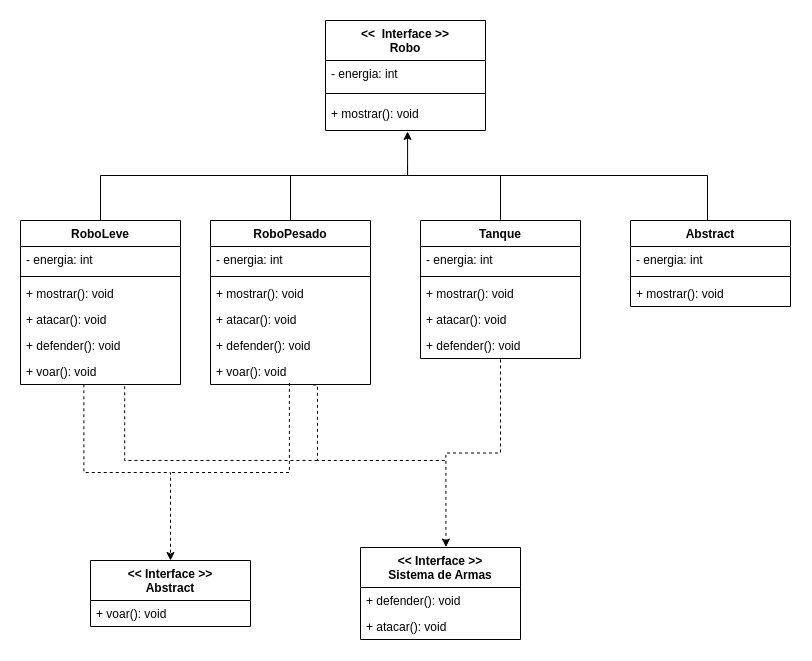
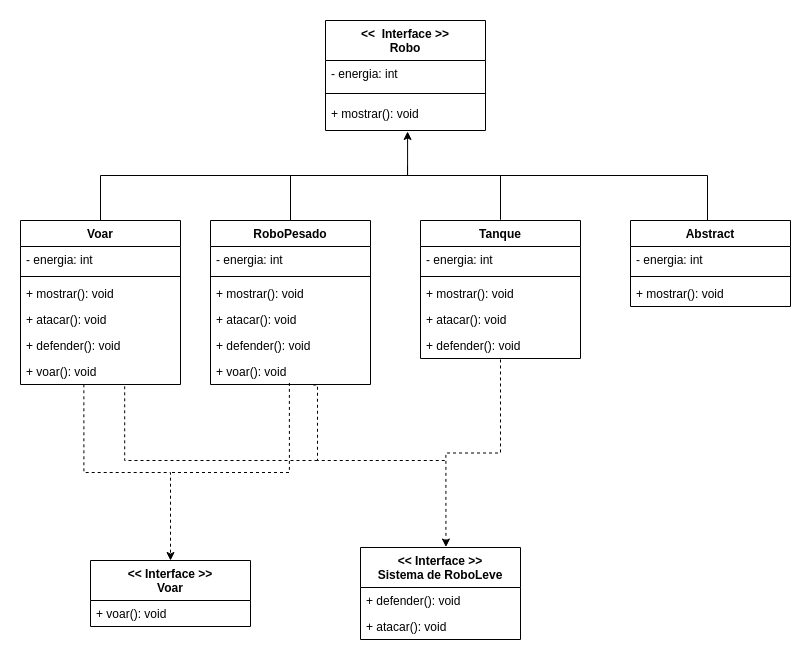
  <mxCell id="0" />
  <mxCell id="1" parent="0" />
  <mxCell id="2" value="&amp;lt;&amp;lt;&amp;nbsp; Interface &amp;gt;&amp;gt;&lt;br&gt;Robo" style="swimlane;fontStyle=1;align=center;verticalAlign=top;childLayout=stackLayout;horizontal=1;startSize=40;horizontalStack=0;resizeParent=1;resizeParentMax=0;resizeLast=0;collapsible=1;marginBottom=0;whiteSpace=wrap;html=1;" vertex="1" parent="1"><mxGeometry x="325" y="20" width="160" height="110" as="geometry" /></mxCell>
  <mxCell id="3" value="- energia: int" style="text;strokeColor=none;fillColor=none;align=left;verticalAlign=top;spacingLeft=4;spacingRight=4;overflow=hidden;rotatable=0;points=[[0,0.5],[1,0.5]];portConstraint=eastwest;whiteSpace=wrap;html=1;" vertex="1" parent="2"><mxGeometry y="40" width="160" height="26" as="geometry" /></mxCell>
  <mxCell id="4" value="" style="line;strokeWidth=1;fillColor=none;align=left;verticalAlign=middle;spacingTop=-1;spacingLeft=3;spacingRight=3;rotatable=0;labelPosition=right;points=[];portConstraint=eastwest;strokeColor=inherit;" vertex="1" parent="2"><mxGeometry y="66" width="160" height="14" as="geometry" /></mxCell>
  <mxCell id="5" value="+ mostrar(): void&amp;nbsp;" style="text;strokeColor=none;fillColor=none;align=left;verticalAlign=top;spacingLeft=4;spacingRight=4;overflow=hidden;rotatable=0;points=[[0,0.5],[1,0.5]];portConstraint=eastwest;whiteSpace=wrap;html=1;" vertex="1" parent="2"><mxGeometry y="80" width="160" height="30" as="geometry" /></mxCell>
  <mxCell id="6" style="edgeStyle=orthogonalEdgeStyle;rounded=0;orthogonalLoop=1;jettySize=auto;html=1;exitX=0.5;exitY=0;exitDx=0;exitDy=0;entryX=0.513;entryY=1.033;entryDx=0;entryDy=0;entryPerimeter=0;" edge="1" parent="1" source="8" target="5"><mxGeometry relative="1" as="geometry"><mxPoint x="100" y="180" as="targetPoint" /></mxGeometry></mxCell>
  <mxCell id="7" style="edgeStyle=orthogonalEdgeStyle;rounded=0;orthogonalLoop=1;jettySize=auto;html=1;entryX=0.5;entryY=0;entryDx=0;entryDy=0;exitX=0.396;exitY=0.992;exitDx=0;exitDy=0;exitPerimeter=0;dashed=1;" edge="1" parent="1" source="14" target="39"><mxGeometry relative="1" as="geometry"><mxPoint x="70" y="390" as="sourcePoint" /><Array as="points"><mxPoint x="83" y="472" /><mxPoint x="170" y="472" /></Array></mxGeometry></mxCell>
- <mxCell id="8" value="RoboLeve" style="swimlane;fontStyle=1;align=center;verticalAlign=top;childLayout=stackLayout;horizontal=1;startSize=26;horizontalStack=0;resizeParent=1;resizeParentMax=0;resizeLast=0;collapsible=1;marginBottom=0;whiteSpace=wrap;html=1;" vertex="1" parent="1"><mxGeometry x="20" y="220" width="160" height="164" as="geometry" /></mxCell>
+ <mxCell id="8" value="Voar" style="swimlane;fontStyle=1;align=center;verticalAlign=top;childLayout=stackLayout;horizontal=1;startSize=26;horizontalStack=0;resizeParent=1;resizeParentMax=0;resizeLast=0;collapsible=1;marginBottom=0;whiteSpace=wrap;html=1;" vertex="1" parent="1"><mxGeometry x="20" y="220" width="160" height="164" as="geometry" /></mxCell>
  <mxCell id="9" value="- energia: int" style="text;strokeColor=none;fillColor=none;align=left;verticalAlign=top;spacingLeft=4;spacingRight=4;overflow=hidden;rotatable=0;points=[[0,0.5],[1,0.5]];portConstraint=eastwest;whiteSpace=wrap;html=1;" vertex="1" parent="8"><mxGeometry y="26" width="160" height="26" as="geometry" /></mxCell>
  <mxCell id="10" value="" style="line;strokeWidth=1;fillColor=none;align=left;verticalAlign=middle;spacingTop=-1;spacingLeft=3;spacingRight=3;rotatable=0;labelPosition=right;points=[];portConstraint=eastwest;strokeColor=inherit;" vertex="1" parent="8"><mxGeometry y="52" width="160" height="8" as="geometry" /></mxCell>
  <mxCell id="11" value="+ mostrar(): void" style="text;strokeColor=none;fillColor=none;align=left;verticalAlign=top;spacingLeft=4;spacingRight=4;overflow=hidden;rotatable=0;points=[[0,0.5],[1,0.5]];portConstraint=eastwest;whiteSpace=wrap;html=1;" vertex="1" parent="8"><mxGeometry y="60" width="160" height="26" as="geometry" /></mxCell>
  <mxCell id="12" value="+ atacar(): void" style="text;strokeColor=none;fillColor=none;align=left;verticalAlign=top;spacingLeft=4;spacingRight=4;overflow=hidden;rotatable=0;points=[[0,0.5],[1,0.5]];portConstraint=eastwest;whiteSpace=wrap;html=1;" vertex="1" parent="8"><mxGeometry y="86" width="160" height="26" as="geometry" /></mxCell>
  <mxCell id="13" value="+ defender(): void" style="text;strokeColor=none;fillColor=none;align=left;verticalAlign=top;spacingLeft=4;spacingRight=4;overflow=hidden;rotatable=0;points=[[0,0.5],[1,0.5]];portConstraint=eastwest;whiteSpace=wrap;html=1;" vertex="1" parent="8"><mxGeometry y="112" width="160" height="26" as="geometry" /></mxCell>
  <mxCell id="14" value="+ voar(): void" style="text;strokeColor=none;fillColor=none;align=left;verticalAlign=top;spacingLeft=4;spacingRight=4;overflow=hidden;rotatable=0;points=[[0,0.5],[1,0.5]];portConstraint=eastwest;whiteSpace=wrap;html=1;" vertex="1" parent="8"><mxGeometry y="138" width="160" height="26" as="geometry" /></mxCell>
  <mxCell id="15" style="edgeStyle=orthogonalEdgeStyle;rounded=0;orthogonalLoop=1;jettySize=auto;html=1;exitX=0.5;exitY=0;exitDx=0;exitDy=0;endArrow=none;endFill=0;" edge="1" parent="1"><mxGeometry relative="1" as="geometry"><mxPoint x="290" y="175" as="targetPoint" /><mxPoint x="290" y="225" as="sourcePoint" /></mxGeometry></mxCell>
  <mxCell id="16" style="edgeStyle=orthogonalEdgeStyle;rounded=0;orthogonalLoop=1;jettySize=auto;html=1;exitX=0.493;exitY=0.939;exitDx=0;exitDy=0;endArrow=none;endFill=0;exitPerimeter=0;dashed=1;" edge="1" parent="1" source="23"><mxGeometry relative="1" as="geometry"><mxPoint x="170" y="472" as="targetPoint" /><mxPoint x="293.48" y="386.548" as="sourcePoint" /><Array as="points"><mxPoint x="289" y="472" /><mxPoint x="220" y="472" /></Array></mxGeometry></mxCell>
  <mxCell id="17" value="RoboPesado" style="swimlane;fontStyle=1;align=center;verticalAlign=top;childLayout=stackLayout;horizontal=1;startSize=26;horizontalStack=0;resizeParent=1;resizeParentMax=0;resizeLast=0;collapsible=1;marginBottom=0;whiteSpace=wrap;html=1;" vertex="1" parent="1"><mxGeometry x="210" y="220" width="160" height="164" as="geometry" /></mxCell>
  <mxCell id="18" value="- energia: int" style="text;strokeColor=none;fillColor=none;align=left;verticalAlign=top;spacingLeft=4;spacingRight=4;overflow=hidden;rotatable=0;points=[[0,0.5],[1,0.5]];portConstraint=eastwest;whiteSpace=wrap;html=1;" vertex="1" parent="17"><mxGeometry y="26" width="160" height="26" as="geometry" /></mxCell>
  <mxCell id="19" value="" style="line;strokeWidth=1;fillColor=none;align=left;verticalAlign=middle;spacingTop=-1;spacingLeft=3;spacingRight=3;rotatable=0;labelPosition=right;points=[];portConstraint=eastwest;strokeColor=inherit;" vertex="1" parent="17"><mxGeometry y="52" width="160" height="8" as="geometry" /></mxCell>
  <mxCell id="20" value="+ mostrar(): void" style="text;strokeColor=none;fillColor=none;align=left;verticalAlign=top;spacingLeft=4;spacingRight=4;overflow=hidden;rotatable=0;points=[[0,0.5],[1,0.5]];portConstraint=eastwest;whiteSpace=wrap;html=1;" vertex="1" parent="17"><mxGeometry y="60" width="160" height="26" as="geometry" /></mxCell>
  <mxCell id="21" value="+ atacar(): void" style="text;strokeColor=none;fillColor=none;align=left;verticalAlign=top;spacingLeft=4;spacingRight=4;overflow=hidden;rotatable=0;points=[[0,0.5],[1,0.5]];portConstraint=eastwest;whiteSpace=wrap;html=1;" vertex="1" parent="17"><mxGeometry y="86" width="160" height="26" as="geometry" /></mxCell>
  <mxCell id="22" value="+ defender(): void" style="text;strokeColor=none;fillColor=none;align=left;verticalAlign=top;spacingLeft=4;spacingRight=4;overflow=hidden;rotatable=0;points=[[0,0.5],[1,0.5]];portConstraint=eastwest;whiteSpace=wrap;html=1;" vertex="1" parent="17"><mxGeometry y="112" width="160" height="26" as="geometry" /></mxCell>
  <mxCell id="23" value="+ voar(): void" style="text;strokeColor=none;fillColor=none;align=left;verticalAlign=top;spacingLeft=4;spacingRight=4;overflow=hidden;rotatable=0;points=[[0,0.5],[1,0.5]];portConstraint=eastwest;whiteSpace=wrap;html=1;" vertex="1" parent="17"><mxGeometry y="138" width="160" height="26" as="geometry" /></mxCell>
  <mxCell id="24" style="edgeStyle=orthogonalEdgeStyle;rounded=0;orthogonalLoop=1;jettySize=auto;html=1;exitX=0.5;exitY=1.037;exitDx=0;exitDy=0;entryX=0.534;entryY=-0.005;entryDx=0;entryDy=0;entryPerimeter=0;exitPerimeter=0;dashed=1;" edge="1" parent="1" source="30" target="36"><mxGeometry relative="1" as="geometry" /></mxCell>
  <mxCell id="25" value="Tanque" style="swimlane;fontStyle=1;align=center;verticalAlign=top;childLayout=stackLayout;horizontal=1;startSize=26;horizontalStack=0;resizeParent=1;resizeParentMax=0;resizeLast=0;collapsible=1;marginBottom=0;whiteSpace=wrap;html=1;" vertex="1" parent="1"><mxGeometry x="420" y="220" width="160" height="138" as="geometry" /></mxCell>
  <mxCell id="26" value="- energia: int" style="text;strokeColor=none;fillColor=none;align=left;verticalAlign=top;spacingLeft=4;spacingRight=4;overflow=hidden;rotatable=0;points=[[0,0.5],[1,0.5]];portConstraint=eastwest;whiteSpace=wrap;html=1;" vertex="1" parent="25"><mxGeometry y="26" width="160" height="26" as="geometry" /></mxCell>
  <mxCell id="27" value="" style="line;strokeWidth=1;fillColor=none;align=left;verticalAlign=middle;spacingTop=-1;spacingLeft=3;spacingRight=3;rotatable=0;labelPosition=right;points=[];portConstraint=eastwest;strokeColor=inherit;" vertex="1" parent="25"><mxGeometry y="52" width="160" height="8" as="geometry" /></mxCell>
  <mxCell id="28" value="+ mostrar(): void" style="text;strokeColor=none;fillColor=none;align=left;verticalAlign=top;spacingLeft=4;spacingRight=4;overflow=hidden;rotatable=0;points=[[0,0.5],[1,0.5]];portConstraint=eastwest;whiteSpace=wrap;html=1;" vertex="1" parent="25"><mxGeometry y="60" width="160" height="26" as="geometry" /></mxCell>
  <mxCell id="29" value="+ atacar(): void" style="text;strokeColor=none;fillColor=none;align=left;verticalAlign=top;spacingLeft=4;spacingRight=4;overflow=hidden;rotatable=0;points=[[0,0.5],[1,0.5]];portConstraint=eastwest;whiteSpace=wrap;html=1;" vertex="1" parent="25"><mxGeometry y="86" width="160" height="26" as="geometry" /></mxCell>
  <mxCell id="30" value="+ defender(): void" style="text;strokeColor=none;fillColor=none;align=left;verticalAlign=top;spacingLeft=4;spacingRight=4;overflow=hidden;rotatable=0;points=[[0,0.5],[1,0.5]];portConstraint=eastwest;whiteSpace=wrap;html=1;" vertex="1" parent="25"><mxGeometry y="112" width="160" height="26" as="geometry" /></mxCell>
  <mxCell id="31" style="edgeStyle=orthogonalEdgeStyle;rounded=0;orthogonalLoop=1;jettySize=auto;html=1;endArrow=none;endFill=0;" edge="1" parent="1" source="32"><mxGeometry relative="1" as="geometry"><mxPoint x="407" y="165" as="targetPoint" /><mxPoint x="707" y="215" as="sourcePoint" /><Array as="points"><mxPoint x="707" y="175" /><mxPoint x="407" y="175" /></Array></mxGeometry></mxCell>
  <mxCell id="32" value="Abstract" style="swimlane;fontStyle=1;align=center;verticalAlign=top;childLayout=stackLayout;horizontal=1;startSize=26;horizontalStack=0;resizeParent=1;resizeParentMax=0;resizeLast=0;collapsible=1;marginBottom=0;whiteSpace=wrap;html=1;" vertex="1" parent="1"><mxGeometry x="630" y="220" width="160" height="86" as="geometry" /></mxCell>
  <mxCell id="33" value="- energia: int" style="text;strokeColor=none;fillColor=none;align=left;verticalAlign=top;spacingLeft=4;spacingRight=4;overflow=hidden;rotatable=0;points=[[0,0.5],[1,0.5]];portConstraint=eastwest;whiteSpace=wrap;html=1;" vertex="1" parent="32"><mxGeometry y="26" width="160" height="26" as="geometry" /></mxCell>
  <mxCell id="34" value="" style="line;strokeWidth=1;fillColor=none;align=left;verticalAlign=middle;spacingTop=-1;spacingLeft=3;spacingRight=3;rotatable=0;labelPosition=right;points=[];portConstraint=eastwest;strokeColor=inherit;" vertex="1" parent="32"><mxGeometry y="52" width="160" height="8" as="geometry" /></mxCell>
  <mxCell id="35" value="+ mostrar(): void" style="text;strokeColor=none;fillColor=none;align=left;verticalAlign=top;spacingLeft=4;spacingRight=4;overflow=hidden;rotatable=0;points=[[0,0.5],[1,0.5]];portConstraint=eastwest;whiteSpace=wrap;html=1;" vertex="1" parent="32"><mxGeometry y="60" width="160" height="26" as="geometry" /></mxCell>
- <mxCell id="36" value="&amp;lt;&amp;lt; Interface &amp;gt;&amp;gt;&lt;br&gt;Sistema de Armas" style="swimlane;fontStyle=1;align=center;verticalAlign=top;childLayout=stackLayout;horizontal=1;startSize=40;horizontalStack=0;resizeParent=1;resizeParentMax=0;resizeLast=0;collapsible=1;marginBottom=0;whiteSpace=wrap;html=1;" vertex="1" parent="1"><mxGeometry x="360" y="547" width="160" height="92" as="geometry" /></mxCell>
+ <mxCell id="36" value="&amp;lt;&amp;lt; Interface &amp;gt;&amp;gt;&lt;br&gt;Sistema de RoboLeve" style="swimlane;fontStyle=1;align=center;verticalAlign=top;childLayout=stackLayout;horizontal=1;startSize=40;horizontalStack=0;resizeParent=1;resizeParentMax=0;resizeLast=0;collapsible=1;marginBottom=0;whiteSpace=wrap;html=1;" vertex="1" parent="1"><mxGeometry x="360" y="547" width="160" height="92" as="geometry" /></mxCell>
  <mxCell id="37" value="+ defender(): void" style="text;strokeColor=none;fillColor=none;align=left;verticalAlign=top;spacingLeft=4;spacingRight=4;overflow=hidden;rotatable=0;points=[[0,0.5],[1,0.5]];portConstraint=eastwest;whiteSpace=wrap;html=1;" vertex="1" parent="36"><mxGeometry y="40" width="160" height="26" as="geometry" /></mxCell>
  <mxCell id="38" value="+ atacar(): void" style="text;strokeColor=none;fillColor=none;align=left;verticalAlign=top;spacingLeft=4;spacingRight=4;overflow=hidden;rotatable=0;points=[[0,0.5],[1,0.5]];portConstraint=eastwest;whiteSpace=wrap;html=1;" vertex="1" parent="36"><mxGeometry y="66" width="160" height="26" as="geometry" /></mxCell>
- <mxCell id="39" value="&amp;lt;&amp;lt; Interface &amp;gt;&amp;gt;&lt;br&gt;Abstract" style="swimlane;fontStyle=1;align=center;verticalAlign=top;childLayout=stackLayout;horizontal=1;startSize=40;horizontalStack=0;resizeParent=1;resizeParentMax=0;resizeLast=0;collapsible=1;marginBottom=0;whiteSpace=wrap;html=1;" vertex="1" parent="1"><mxGeometry x="90" y="560" width="160" height="66" as="geometry" /></mxCell>
+ <mxCell id="39" value="&amp;lt;&amp;lt; Interface &amp;gt;&amp;gt;&lt;br&gt;Voar" style="swimlane;fontStyle=1;align=center;verticalAlign=top;childLayout=stackLayout;horizontal=1;startSize=40;horizontalStack=0;resizeParent=1;resizeParentMax=0;resizeLast=0;collapsible=1;marginBottom=0;whiteSpace=wrap;html=1;" vertex="1" parent="1"><mxGeometry x="90" y="560" width="160" height="66" as="geometry" /></mxCell>
  <mxCell id="40" value="+ voar(): void" style="text;strokeColor=none;fillColor=none;align=left;verticalAlign=top;spacingLeft=4;spacingRight=4;overflow=hidden;rotatable=0;points=[[0,0.5],[1,0.5]];portConstraint=eastwest;whiteSpace=wrap;html=1;" vertex="1" parent="39"><mxGeometry y="40" width="160" height="26" as="geometry" /></mxCell>
  <mxCell id="41" style="edgeStyle=orthogonalEdgeStyle;rounded=0;orthogonalLoop=1;jettySize=auto;html=1;endArrow=none;endFill=0;jumpSize=6;" edge="1" parent="1"><mxGeometry relative="1" as="geometry"><mxPoint x="500" y="175" as="targetPoint" /><mxPoint x="500" y="220" as="sourcePoint" /><Array as="points"><mxPoint x="500" y="219" /></Array></mxGeometry></mxCell>
  <mxCell id="42" style="edgeStyle=orthogonalEdgeStyle;rounded=0;orthogonalLoop=1;jettySize=auto;html=1;exitX=0.661;exitY=1.019;exitDx=0;exitDy=0;exitPerimeter=0;dashed=1;endArrow=none;endFill=0;" edge="1" parent="1"><mxGeometry relative="1" as="geometry"><mxPoint x="312.76" y="384.494" as="sourcePoint" /><mxPoint x="447" y="460" as="targetPoint" /><Array as="points"><mxPoint x="317" y="384" /><mxPoint x="317" y="460" /></Array></mxGeometry></mxCell>
  <mxCell id="43" style="edgeStyle=orthogonalEdgeStyle;rounded=0;orthogonalLoop=1;jettySize=auto;html=1;exitX=0.661;exitY=1.019;exitDx=0;exitDy=0;exitPerimeter=0;dashed=1;endArrow=none;endFill=0;" edge="1" parent="1"><mxGeometry relative="1" as="geometry"><mxPoint x="120" y="384.014" as="sourcePoint" /><mxPoint x="320" y="460" as="targetPoint" /><Array as="points"><mxPoint x="124.24" y="383.52" /><mxPoint x="124.24" y="459.52" /></Array></mxGeometry></mxCell>
